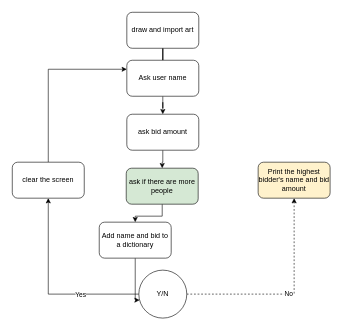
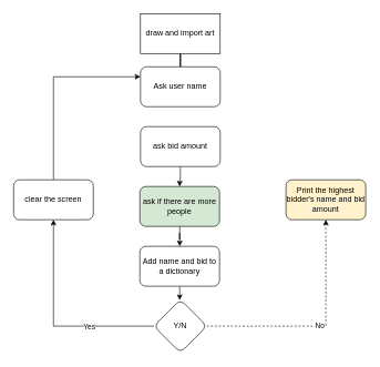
  <mxCell id="0" />
  <mxCell id="1" parent="0" />
  <mxCell id="2" value="" style="edgeStyle=orthogonalEdgeStyle;rounded=0;orthogonalLoop=1;jettySize=auto;html=1;endArrow=none;" edge="1" parent="1" source="3" target="5"><mxGeometry relative="1" as="geometry" /></mxCell>
- <mxCell id="3" value="draw and import art" style="rounded=1;whiteSpace=wrap;html=1;" vertex="1" parent="1"><mxGeometry x="211" y="20" width="120" height="60" as="geometry" /></mxCell>
- <mxCell id="4" value="" style="edgeStyle=orthogonalEdgeStyle;rounded=0;orthogonalLoop=1;jettySize=auto;html=1;" edge="1" parent="1" source="5" target="7"><mxGeometry relative="1" as="geometry" /></mxCell>
+ <mxCell id="3" value="draw and import art" style="whiteSpace=wrap;html=1;rounded=0;" vertex="1" parent="1"><mxGeometry x="211" y="20" width="120" height="60" as="geometry" /></mxCell>
  <mxCell id="5" value="Ask user name" style="whiteSpace=wrap;html=1;rounded=1;" vertex="1" parent="1"><mxGeometry x="211" y="100" width="120" height="60" as="geometry" /></mxCell>
  <mxCell id="6" value="" style="edgeStyle=orthogonalEdgeStyle;rounded=0;orthogonalLoop=1;jettySize=auto;html=1;" edge="1" parent="1" source="7" target="9"><mxGeometry relative="1" as="geometry" /></mxCell>
  <mxCell id="7" value="ask bid amount" style="whiteSpace=wrap;html=1;rounded=1;" vertex="1" parent="1"><mxGeometry x="211" y="190" width="120" height="60" as="geometry" /></mxCell>
  <mxCell id="8" value="" style="edgeStyle=orthogonalEdgeStyle;rounded=0;orthogonalLoop=1;jettySize=auto;html=1;" edge="1" parent="1" source="9" target="18"><mxGeometry relative="1" as="geometry" /></mxCell>
  <mxCell id="9" value="ask if there are more people" style="whiteSpace=wrap;html=1;rounded=1;fillColor=#d5e8d4;" vertex="1" parent="1"><mxGeometry x="210" y="280" width="120" height="60" as="geometry" /></mxCell>
  <mxCell id="10" value="No" style="edgeStyle=orthogonalEdgeStyle;rounded=0;orthogonalLoop=1;jettySize=auto;html=1;dashed=1;" edge="1" parent="1" source="13" target="14"><mxGeometry relative="1" as="geometry" /></mxCell>
  <mxCell id="11" value="" style="edgeStyle=orthogonalEdgeStyle;rounded=0;orthogonalLoop=1;jettySize=auto;html=1;" edge="1" parent="1" source="13" target="16"><mxGeometry relative="1" as="geometry" /></mxCell>
  <mxCell id="12" value="Yes" style="edgeLabel;html=1;align=center;verticalAlign=middle;resizable=0;points=[];" vertex="1" connectable="0" parent="11"><mxGeometry x="-0.37" relative="1" as="geometry"><mxPoint as="offset" /></mxGeometry></mxCell>
- <mxCell id="13" value="Y/N" style="ellipse;whiteSpace=wrap;html=1;" vertex="1" parent="1"><mxGeometry x="231" y="450" width="80" height="80" as="geometry" /></mxCell>
+ <mxCell id="13" value="Y/N" style="rhombus;whiteSpace=wrap;html=1;rounded=1;" vertex="1" parent="1"><mxGeometry x="231" y="450" width="80" height="80" as="geometry" /></mxCell>
  <mxCell id="14" value="Print the highest bidder's name and bid amount" style="whiteSpace=wrap;html=1;rounded=1;fillColor=#fff2cc;" vertex="1" parent="1"><mxGeometry x="430" y="270" width="120" height="60" as="geometry" /></mxCell>
  <mxCell id="15" style="edgeStyle=orthogonalEdgeStyle;rounded=0;orthogonalLoop=1;jettySize=auto;html=1;entryX=0;entryY=0.25;entryDx=0;entryDy=0;" edge="1" parent="1" source="16" target="5"><mxGeometry relative="1" as="geometry"><Array as="points"><mxPoint x="80" y="115" /></Array></mxGeometry></mxCell>
  <mxCell id="16" value="clear the screen" style="whiteSpace=wrap;html=1;rounded=1;" vertex="1" parent="1"><mxGeometry x="20" y="270" width="120" height="60" as="geometry" /></mxCell>
  <mxCell id="17" style="edgeStyle=orthogonalEdgeStyle;rounded=0;orthogonalLoop=1;jettySize=auto;html=1;exitX=0.5;exitY=1;exitDx=0;exitDy=0;" edge="1" parent="1" source="18" target="13"><mxGeometry relative="1" as="geometry"><mxPoint x="530" y="380" as="sourcePoint" /><Array as="points"><mxPoint x="271" y="500" /><mxPoint x="271" y="500" /></Array></mxGeometry></mxCell>
- <mxCell id="18" value="Add name and bid to a dictionary" style="whiteSpace=wrap;html=1;rounded=1;" vertex="1" parent="1"><mxGeometry x="165" y="370" width="120" height="60" as="geometry" /></mxCell>
+ <mxCell id="18" value="Add name and bid to a dictionary" style="whiteSpace=wrap;html=1;rounded=1;" vertex="1" parent="1"><mxGeometry x="210" y="370" width="120" height="60" as="geometry" /></mxCell>
